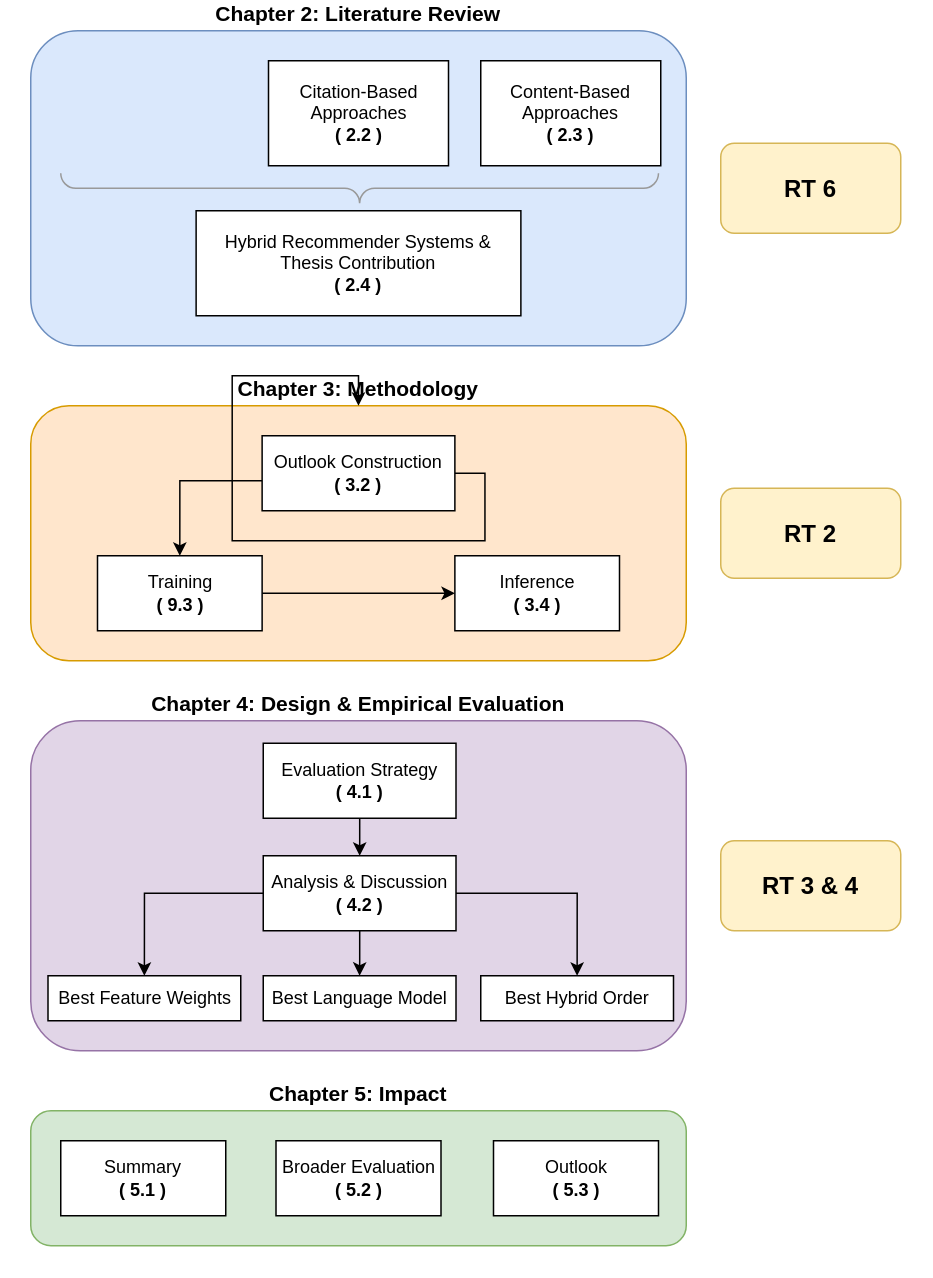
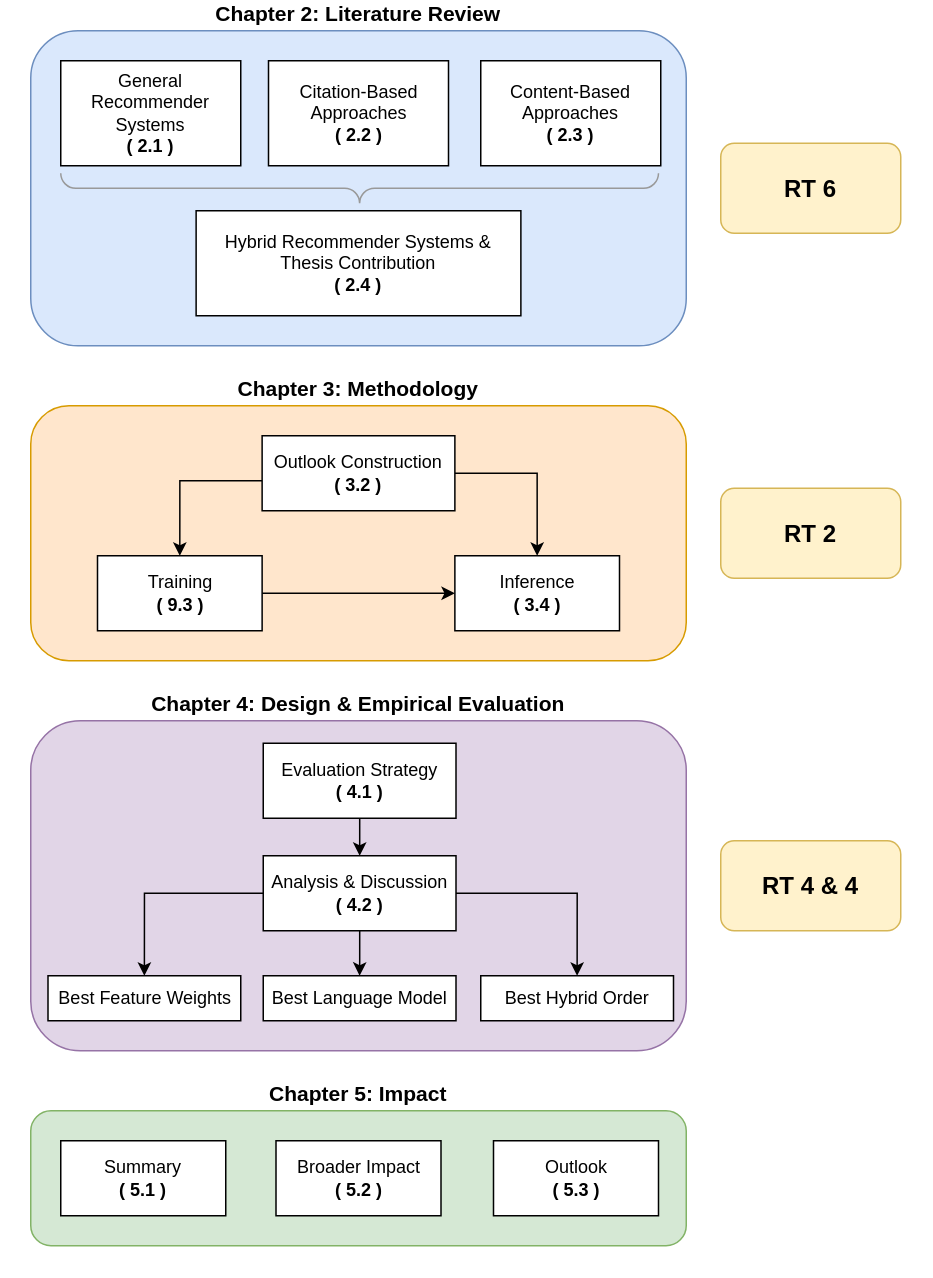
  <mxCell id="0" />
  <mxCell id="1" parent="0" />
  <mxCell id="2" value="&lt;b&gt;&lt;font style=&quot;font-size: 14px;&quot;&gt;Chapter 3: Methodology&lt;/font&gt;&lt;/b&gt;" style="rounded=1;whiteSpace=wrap;html=1;labelPosition=center;verticalLabelPosition=top;align=center;verticalAlign=bottom;fillColor=#ffe6cc;strokeColor=#d79b00;" parent="1" vertex="1"><mxGeometry x="20" y="270" width="437" height="170" as="geometry" /></mxCell>
  <mxCell id="3" value="&lt;b&gt;&lt;font style=&quot;font-size: 14px;&quot;&gt;Chapter 2: Literature Review&lt;/font&gt;&lt;/b&gt;" style="rounded=1;whiteSpace=wrap;html=1;labelPosition=center;verticalLabelPosition=top;align=center;verticalAlign=bottom;fillColor=#dae8fc;strokeColor=#6c8ebf;" parent="1" vertex="1"><mxGeometry x="20" y="20" width="437" height="210" as="geometry" /></mxCell>
+ <mxCell id="4" value="General Recommender Systems&lt;br&gt;&lt;b&gt;( 2.1 )&lt;/b&gt;" style="rounded=0;whiteSpace=wrap;html=1;" parent="1" vertex="1"><mxGeometry x="40" y="40" width="120" height="70" as="geometry" /></mxCell>
  <mxCell id="5" value="Citation-Based Approaches&lt;br&gt;&lt;b style=&quot;border-color: var(--border-color);&quot;&gt;( 2.2 )&lt;/b&gt;" style="rounded=0;whiteSpace=wrap;html=1;" parent="1" vertex="1"><mxGeometry x="178.5" y="40" width="120" height="70" as="geometry" /></mxCell>
  <mxCell id="6" value="Content-Based Approaches&lt;br&gt;&lt;b style=&quot;border-color: var(--border-color);&quot;&gt;( 2.3 )&lt;/b&gt;" style="rounded=0;whiteSpace=wrap;html=1;" parent="1" vertex="1"><mxGeometry x="320" y="40" width="120" height="70" as="geometry" /></mxCell>
  <mxCell id="7" value="Hybrid Recommender Systems &amp;amp; Thesis Contribution&lt;br&gt;&lt;b style=&quot;border-color: var(--border-color);&quot;&gt;( 2.4 )&lt;/b&gt;" style="rounded=0;whiteSpace=wrap;html=1;" parent="1" vertex="1"><mxGeometry x="130.25" y="140" width="216.5" height="70" as="geometry" /></mxCell>
  <mxCell id="8" value="" style="verticalLabelPosition=bottom;shadow=0;dashed=0;align=center;html=1;verticalAlign=top;strokeWidth=1;shape=mxgraph.mockup.markup.curlyBrace;whiteSpace=wrap;strokeColor=#999999;direction=west;" parent="1" vertex="1"><mxGeometry x="40" y="115" width="398.5" height="20" as="geometry" /></mxCell>
  <mxCell id="9" value="&lt;b&gt;&lt;font style=&quot;font-size: 16px;&quot;&gt;RT 6&lt;/font&gt;&lt;/b&gt;" style="rounded=1;whiteSpace=wrap;html=1;fillColor=#fff2cc;strokeColor=#d6b656;" parent="1" vertex="1"><mxGeometry x="480" y="95" width="120" height="60" as="geometry" /></mxCell>
  <mxCell id="10" value="&lt;b&gt;&lt;font style=&quot;font-size: 16px;&quot;&gt;RT 2&lt;/font&gt;&lt;/b&gt;" style="rounded=1;whiteSpace=wrap;html=1;fillColor=#fff2cc;strokeColor=#d6b656;" parent="1" vertex="1"><mxGeometry x="480" y="325" width="120" height="60" as="geometry" /></mxCell>
  <mxCell id="11" value="&lt;b&gt;&lt;font style=&quot;font-size: 14px;&quot;&gt;Chapter 4: Design &amp;amp; Empirical Evaluation&lt;/font&gt;&lt;/b&gt;" style="rounded=1;whiteSpace=wrap;html=1;labelPosition=center;verticalLabelPosition=top;align=center;verticalAlign=bottom;fillColor=#e1d5e7;strokeColor=#9673a6;" parent="1" vertex="1"><mxGeometry x="20" y="480" width="437" height="220" as="geometry" /></mxCell>
  <mxCell id="12" value="" style="edgeStyle=orthogonalEdgeStyle;rounded=0;orthogonalLoop=1;jettySize=auto;html=1;" parent="1" source="13" target="18" edge="1"><mxGeometry relative="1" as="geometry" /></mxCell>
  <mxCell id="13" value="Evaluation Strategy&lt;br&gt;&lt;b style=&quot;border-color: var(--border-color);&quot;&gt;( 4.1 )&lt;/b&gt;" style="rounded=0;whiteSpace=wrap;html=1;" parent="1" vertex="1"><mxGeometry x="175" y="495" width="128.5" height="50" as="geometry" /></mxCell>
- <mxCell id="14" value="&lt;b&gt;&lt;font style=&quot;font-size: 16px;&quot;&gt;RT 3 &amp;amp; 4&lt;/font&gt;&lt;/b&gt;" style="rounded=1;whiteSpace=wrap;html=1;fillColor=#fff2cc;strokeColor=#d6b656;" parent="1" vertex="1"><mxGeometry x="480" y="560" width="120" height="60" as="geometry" /></mxCell>
+ <mxCell id="14" value="&lt;b&gt;&lt;font style=&quot;font-size: 16px;&quot;&gt;RT 4 &amp;amp; 4&lt;/font&gt;&lt;/b&gt;" style="rounded=1;whiteSpace=wrap;html=1;fillColor=#fff2cc;strokeColor=#d6b656;" parent="1" vertex="1"><mxGeometry x="480" y="560" width="120" height="60" as="geometry" /></mxCell>
  <mxCell id="15" style="edgeStyle=orthogonalEdgeStyle;rounded=0;orthogonalLoop=1;jettySize=auto;html=1;entryX=0.5;entryY=0;entryDx=0;entryDy=0;" parent="1" source="18" target="21" edge="1"><mxGeometry relative="1" as="geometry" /></mxCell>
  <mxCell id="16" style="edgeStyle=orthogonalEdgeStyle;rounded=0;orthogonalLoop=1;jettySize=auto;html=1;entryX=0.5;entryY=0;entryDx=0;entryDy=0;" parent="1" source="18" target="19" edge="1"><mxGeometry relative="1" as="geometry" /></mxCell>
  <mxCell id="17" style="edgeStyle=orthogonalEdgeStyle;rounded=0;orthogonalLoop=1;jettySize=auto;html=1;entryX=0.5;entryY=0;entryDx=0;entryDy=0;" parent="1" source="18" target="20" edge="1"><mxGeometry relative="1" as="geometry" /></mxCell>
  <mxCell id="18" value="Analysis &amp;amp; Discussion&lt;br&gt;&lt;b style=&quot;border-color: var(--border-color);&quot;&gt;( 4.2 )&lt;/b&gt;" style="rounded=0;whiteSpace=wrap;html=1;" parent="1" vertex="1"><mxGeometry x="175" y="570" width="128.5" height="50" as="geometry" /></mxCell>
  <mxCell id="19" value="Best Feature Weights" style="rounded=0;whiteSpace=wrap;html=1;" parent="1" vertex="1"><mxGeometry x="31.5" y="650" width="128.5" height="30" as="geometry" /></mxCell>
  <mxCell id="20" value="Best Language Model" style="rounded=0;whiteSpace=wrap;html=1;" parent="1" vertex="1"><mxGeometry x="175" y="650" width="128.5" height="30" as="geometry" /></mxCell>
  <mxCell id="21" value="Best Hybrid Order" style="rounded=0;whiteSpace=wrap;html=1;" parent="1" vertex="1"><mxGeometry x="320" y="650" width="128.5" height="30" as="geometry" /></mxCell>
  <mxCell id="22" value="&lt;b&gt;&lt;font style=&quot;font-size: 14px;&quot;&gt;Chapter 5: Impact&lt;br&gt;&lt;/font&gt;&lt;/b&gt;" style="rounded=1;whiteSpace=wrap;html=1;labelPosition=center;verticalLabelPosition=top;align=center;verticalAlign=bottom;fillColor=#d5e8d4;strokeColor=#82b366;" parent="1" vertex="1"><mxGeometry x="20" y="740" width="437" height="90" as="geometry" /></mxCell>
  <mxCell id="23" value="Summary&lt;br&gt;&lt;b style=&quot;border-color: var(--border-color);&quot;&gt;( 5.1 )&lt;/b&gt;" style="rounded=0;whiteSpace=wrap;html=1;" parent="1" vertex="1"><mxGeometry x="40" y="760" width="110" height="50" as="geometry" /></mxCell>
- <mxCell id="24" value="Broader Evaluation&lt;br&gt;&lt;b style=&quot;border-color: var(--border-color);&quot;&gt;( 5.2 )&lt;/b&gt;" style="rounded=0;whiteSpace=wrap;html=1;" parent="1" vertex="1"><mxGeometry x="183.5" y="760" width="110" height="50" as="geometry" /></mxCell>
+ <mxCell id="24" value="Broader Impact&lt;br&gt;&lt;b style=&quot;border-color: var(--border-color);&quot;&gt;( 5.2 )&lt;/b&gt;" style="rounded=0;whiteSpace=wrap;html=1;" parent="1" vertex="1"><mxGeometry x="183.5" y="760" width="110" height="50" as="geometry" /></mxCell>
  <mxCell id="25" value="Outlook&lt;br&gt;&lt;b style=&quot;border-color: var(--border-color);&quot;&gt;( 5.3 )&lt;/b&gt;" style="rounded=0;whiteSpace=wrap;html=1;" parent="1" vertex="1"><mxGeometry x="328.5" y="760" width="110" height="50" as="geometry" /></mxCell>
  <mxCell id="26" style="edgeStyle=orthogonalEdgeStyle;rounded=0;orthogonalLoop=1;jettySize=auto;html=1;entryX=0.5;entryY=0;entryDx=0;entryDy=0;" parent="1" source="28" target="30" edge="1"><mxGeometry relative="1" as="geometry"><Array as="points"><mxPoint x="119" y="320" /></Array></mxGeometry></mxCell>
- <mxCell id="27" style="edgeStyle=orthogonalEdgeStyle;rounded=0;orthogonalLoop=1;jettySize=auto;html=1;exitX=1;exitY=0.5;exitDx=0;exitDy=0;" parent="1" source="28" target="2" edge="1"><mxGeometry relative="1" as="geometry" /></mxCell>
+ <mxCell id="27" style="edgeStyle=orthogonalEdgeStyle;rounded=0;orthogonalLoop=1;jettySize=auto;html=1;entryX=0.5;entryY=0;entryDx=0;entryDy=0;exitX=1;exitY=0.5;exitDx=0;exitDy=0;" parent="1" source="28" target="31" edge="1"><mxGeometry relative="1" as="geometry" /></mxCell>
  <mxCell id="28" value="Outlook Construction&lt;br&gt;&lt;b style=&quot;border-color: var(--border-color);&quot;&gt;( 3.2 )&lt;/b&gt;" style="rounded=0;whiteSpace=wrap;html=1;" parent="1" vertex="1"><mxGeometry x="174.25" y="290" width="128.5" height="50" as="geometry" /></mxCell>
  <mxCell id="29" style="edgeStyle=orthogonalEdgeStyle;rounded=0;orthogonalLoop=1;jettySize=auto;html=1;entryX=0;entryY=0.5;entryDx=0;entryDy=0;" parent="1" source="30" target="31" edge="1"><mxGeometry relative="1" as="geometry" /></mxCell>
  <mxCell id="30" value="Training&lt;br&gt;&lt;b style=&quot;border-color: var(--border-color);&quot;&gt;( 9.3 )&lt;/b&gt;" style="rounded=0;whiteSpace=wrap;html=1;" parent="1" vertex="1"><mxGeometry x="64.5" y="370" width="109.75" height="50" as="geometry" /></mxCell>
  <mxCell id="31" value="Inference&lt;br&gt;&lt;b style=&quot;border-color: var(--border-color);&quot;&gt;( 3.4 )&lt;/b&gt;" style="rounded=0;whiteSpace=wrap;html=1;" parent="1" vertex="1"><mxGeometry x="302.75" y="370" width="109.75" height="50" as="geometry" /></mxCell>
